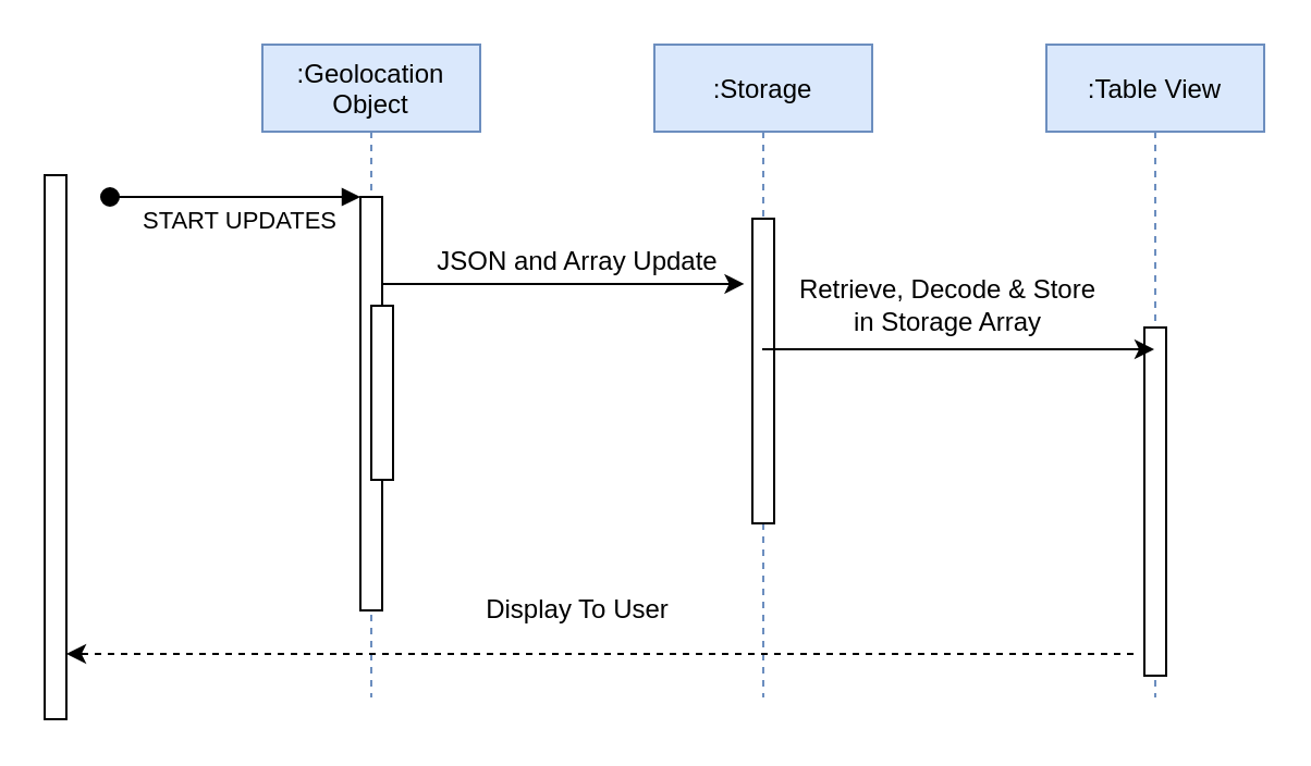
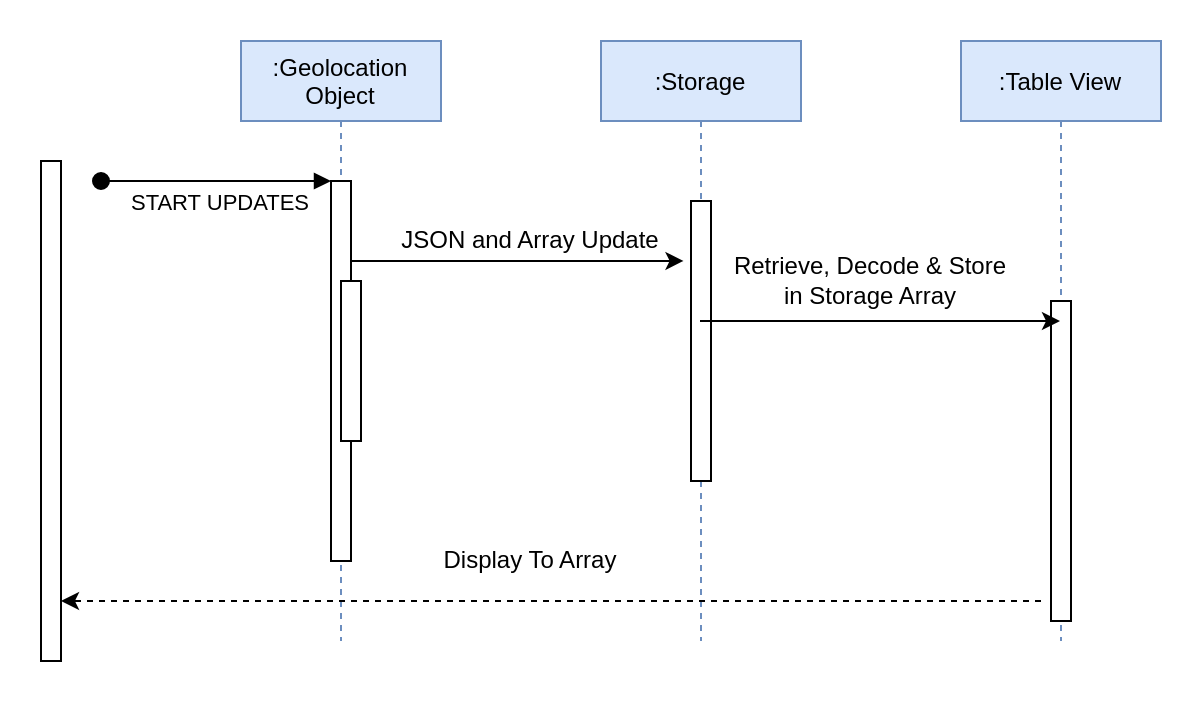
  <mxCell id="0" />
  <mxCell id="1" parent="0" />
  <mxCell id="2" value=":Geolocation &#10;Object" style="shape=umlLifeline;perimeter=lifelinePerimeter;container=1;collapsible=0;recursiveResize=0;rounded=0;shadow=0;strokeWidth=1;fillColor=#dae8fc;strokeColor=#6c8ebf;" parent="1" vertex="1"><mxGeometry x="120" y="20" width="100" height="300" as="geometry" /></mxCell>
  <mxCell id="3" value="" style="points=[];perimeter=orthogonalPerimeter;rounded=0;shadow=0;strokeWidth=1;" parent="2" vertex="1"><mxGeometry x="45" y="70" width="10" height="190" as="geometry" /></mxCell>
  <mxCell id="4" value="START UPDATES" style="verticalAlign=bottom;startArrow=oval;endArrow=block;startSize=8;shadow=0;strokeWidth=1;" parent="2" target="3" edge="1"><mxGeometry x="0.043" y="-20" relative="1" as="geometry"><mxPoint x="-70" y="70" as="sourcePoint" /><mxPoint as="offset" /></mxGeometry></mxCell>
  <mxCell id="5" value="" style="points=[];perimeter=orthogonalPerimeter;rounded=0;shadow=0;strokeWidth=1;" parent="2" vertex="1"><mxGeometry x="50" y="120" width="10" height="80" as="geometry" /></mxCell>
  <mxCell id="6" value="" style="endArrow=classic;html=1;entryX=-0.375;entryY=0.214;entryDx=0;entryDy=0;entryPerimeter=0;" parent="2" target="8" edge="1"><mxGeometry width="50" height="50" relative="1" as="geometry"><mxPoint x="55" y="110" as="sourcePoint" /><mxPoint x="105" y="60" as="targetPoint" /></mxGeometry></mxCell>
  <mxCell id="7" value=":Storage" style="shape=umlLifeline;perimeter=lifelinePerimeter;container=1;collapsible=0;recursiveResize=0;rounded=0;shadow=0;strokeWidth=1;fillColor=#dae8fc;strokeColor=#6c8ebf;" parent="1" vertex="1"><mxGeometry x="300" y="20" width="100" height="300" as="geometry" /></mxCell>
  <mxCell id="8" value="" style="points=[];perimeter=orthogonalPerimeter;rounded=0;shadow=0;strokeWidth=1;" parent="7" vertex="1"><mxGeometry x="45" y="80" width="10" height="140" as="geometry" /></mxCell>
  <mxCell id="9" value=":Table View" style="shape=umlLifeline;perimeter=lifelinePerimeter;container=1;collapsible=0;recursiveResize=0;rounded=0;shadow=0;strokeWidth=1;fillColor=#dae8fc;strokeColor=#6c8ebf;" parent="1" vertex="1"><mxGeometry x="480" y="20" width="100" height="300" as="geometry" /></mxCell>
  <mxCell id="10" value="" style="points=[];perimeter=orthogonalPerimeter;rounded=0;shadow=0;strokeWidth=1;" parent="9" vertex="1"><mxGeometry x="45" y="130" width="10" height="160" as="geometry" /></mxCell>
  <mxCell id="11" value="" style="points=[];perimeter=orthogonalPerimeter;rounded=0;shadow=0;strokeWidth=1;" parent="1" vertex="1"><mxGeometry x="20" y="80" width="10" height="250" as="geometry" /></mxCell>
  <mxCell id="12" value="JSON and Array Update" style="text;html=1;strokeColor=none;fillColor=none;align=center;verticalAlign=middle;whiteSpace=wrap;rounded=0;" parent="1" vertex="1"><mxGeometry x="190" y="110" width="150" height="20" as="geometry" /></mxCell>
  <mxCell id="13" value="" style="endArrow=classic;html=1;" parent="1" source="7" target="9" edge="1"><mxGeometry width="50" height="50" relative="1" as="geometry"><mxPoint x="390" y="200" as="sourcePoint" /><mxPoint x="440" y="150" as="targetPoint" /><Array as="points"><mxPoint x="410" y="160" /></Array></mxGeometry></mxCell>
  <mxCell id="14" value="Retrieve, Decode &amp;amp; Store&lt;br&gt;in Storage Array" style="text;html=1;strokeColor=none;fillColor=none;align=center;verticalAlign=middle;whiteSpace=wrap;rounded=0;" parent="1" vertex="1"><mxGeometry x="360" y="130" width="150" height="20" as="geometry" /></mxCell>
  <mxCell id="15" value="" style="endArrow=classic;html=1;dashed=1;" parent="1" edge="1"><mxGeometry width="50" height="50" relative="1" as="geometry"><mxPoint x="520" y="300" as="sourcePoint" /><mxPoint x="30" y="300" as="targetPoint" /></mxGeometry></mxCell>
- <mxCell id="16" value="Display To User" style="text;html=1;strokeColor=none;fillColor=none;align=center;verticalAlign=middle;whiteSpace=wrap;rounded=0;" parent="1" vertex="1"><mxGeometry x="190" y="270" width="150" height="20" as="geometry" /></mxCell>
+ <mxCell id="16" value="Display To Array" style="text;html=1;strokeColor=none;fillColor=none;align=center;verticalAlign=middle;whiteSpace=wrap;rounded=0;" parent="1" vertex="1"><mxGeometry x="190" y="270" width="150" height="20" as="geometry" /></mxCell>
